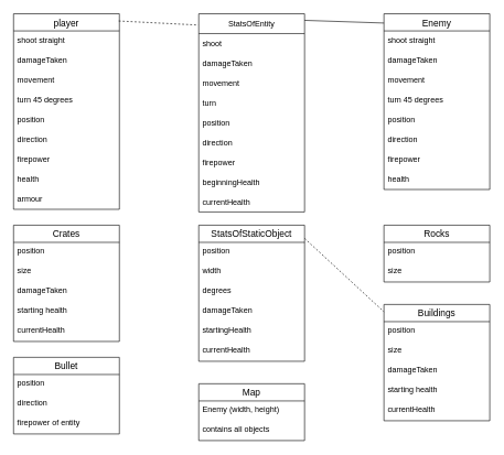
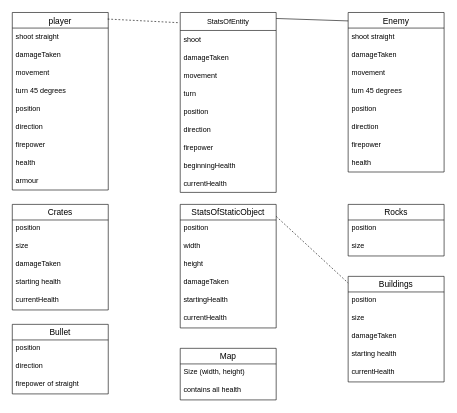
  <mxCell id="0" />
  <mxCell id="1" parent="0" />
  <mxCell id="2" value="player" style="swimlane;fontStyle=0;childLayout=stackLayout;horizontal=1;startSize=26;horizontalStack=0;resizeParent=1;resizeParentMax=0;resizeLast=0;collapsible=1;marginBottom=0;align=center;fontSize=14;" parent="1" vertex="1"><mxGeometry x="20" y="20" width="160" height="296" as="geometry" /></mxCell>
  <mxCell id="3" value="shoot straight" style="text;strokeColor=none;fillColor=none;spacingLeft=4;spacingRight=4;overflow=hidden;rotatable=0;points=[[0,0.5],[1,0.5]];portConstraint=eastwest;fontSize=12;" parent="2" vertex="1"><mxGeometry y="26" width="160" height="30" as="geometry" /></mxCell>
  <mxCell id="4" value="damageTaken" style="text;strokeColor=none;fillColor=none;spacingLeft=4;spacingRight=4;overflow=hidden;rotatable=0;points=[[0,0.5],[1,0.5]];portConstraint=eastwest;fontSize=12;" parent="2" vertex="1"><mxGeometry y="56" width="160" height="30" as="geometry" /></mxCell>
  <mxCell id="5" value="movement" style="text;strokeColor=none;fillColor=none;spacingLeft=4;spacingRight=4;overflow=hidden;rotatable=0;points=[[0,0.5],[1,0.5]];portConstraint=eastwest;fontSize=12;" parent="2" vertex="1"><mxGeometry y="86" width="160" height="30" as="geometry" /></mxCell>
  <mxCell id="6" value="turn 45 degrees" style="text;strokeColor=none;fillColor=none;spacingLeft=4;spacingRight=4;overflow=hidden;rotatable=0;points=[[0,0.5],[1,0.5]];portConstraint=eastwest;fontSize=12;" parent="2" vertex="1"><mxGeometry y="116" width="160" height="30" as="geometry" /></mxCell>
  <mxCell id="7" value="position" style="text;strokeColor=none;fillColor=none;spacingLeft=4;spacingRight=4;overflow=hidden;rotatable=0;points=[[0,0.5],[1,0.5]];portConstraint=eastwest;fontSize=12;" parent="2" vertex="1"><mxGeometry y="146" width="160" height="30" as="geometry" /></mxCell>
  <mxCell id="8" value="direction" style="text;strokeColor=none;fillColor=none;spacingLeft=4;spacingRight=4;overflow=hidden;rotatable=0;points=[[0,0.5],[1,0.5]];portConstraint=eastwest;fontSize=12;" parent="2" vertex="1"><mxGeometry y="176" width="160" height="30" as="geometry" /></mxCell>
  <mxCell id="9" value="firepower" style="text;strokeColor=none;fillColor=none;spacingLeft=4;spacingRight=4;overflow=hidden;rotatable=0;points=[[0,0.5],[1,0.5]];portConstraint=eastwest;fontSize=12;" parent="2" vertex="1"><mxGeometry y="206" width="160" height="30" as="geometry" /></mxCell>
  <mxCell id="10" value="health" style="text;strokeColor=none;fillColor=none;spacingLeft=4;spacingRight=4;overflow=hidden;rotatable=0;points=[[0,0.5],[1,0.5]];portConstraint=eastwest;fontSize=12;" parent="2" vertex="1"><mxGeometry y="236" width="160" height="30" as="geometry" /></mxCell>
  <mxCell id="11" value="armour" style="text;strokeColor=none;fillColor=none;spacingLeft=4;spacingRight=4;overflow=hidden;rotatable=0;points=[[0,0.5],[1,0.5]];portConstraint=eastwest;fontSize=12;" parent="2" vertex="1"><mxGeometry y="266" width="160" height="30" as="geometry" /></mxCell>
  <mxCell id="12" value="Enemy" style="swimlane;fontStyle=0;childLayout=stackLayout;horizontal=1;startSize=26;horizontalStack=0;resizeParent=1;resizeParentMax=0;resizeLast=0;collapsible=1;marginBottom=0;align=center;fontSize=14;" parent="1" vertex="1"><mxGeometry x="580" y="20" width="160" height="266" as="geometry" /></mxCell>
  <mxCell id="13" value="shoot straight" style="text;strokeColor=none;fillColor=none;spacingLeft=4;spacingRight=4;overflow=hidden;rotatable=0;points=[[0,0.5],[1,0.5]];portConstraint=eastwest;fontSize=12;" parent="12" vertex="1"><mxGeometry y="26" width="160" height="30" as="geometry" /></mxCell>
  <mxCell id="14" value="damageTaken" style="text;strokeColor=none;fillColor=none;spacingLeft=4;spacingRight=4;overflow=hidden;rotatable=0;points=[[0,0.5],[1,0.5]];portConstraint=eastwest;fontSize=12;" parent="12" vertex="1"><mxGeometry y="56" width="160" height="30" as="geometry" /></mxCell>
  <mxCell id="15" value="movement" style="text;strokeColor=none;fillColor=none;spacingLeft=4;spacingRight=4;overflow=hidden;rotatable=0;points=[[0,0.5],[1,0.5]];portConstraint=eastwest;fontSize=12;" parent="12" vertex="1"><mxGeometry y="86" width="160" height="30" as="geometry" /></mxCell>
  <mxCell id="16" value="turn 45 degrees" style="text;strokeColor=none;fillColor=none;spacingLeft=4;spacingRight=4;overflow=hidden;rotatable=0;points=[[0,0.5],[1,0.5]];portConstraint=eastwest;fontSize=12;" parent="12" vertex="1"><mxGeometry y="116" width="160" height="30" as="geometry" /></mxCell>
  <mxCell id="17" value="position" style="text;strokeColor=none;fillColor=none;spacingLeft=4;spacingRight=4;overflow=hidden;rotatable=0;points=[[0,0.5],[1,0.5]];portConstraint=eastwest;fontSize=12;" parent="12" vertex="1"><mxGeometry y="146" width="160" height="30" as="geometry" /></mxCell>
  <mxCell id="18" value="direction" style="text;strokeColor=none;fillColor=none;spacingLeft=4;spacingRight=4;overflow=hidden;rotatable=0;points=[[0,0.5],[1,0.5]];portConstraint=eastwest;fontSize=12;" parent="12" vertex="1"><mxGeometry y="176" width="160" height="30" as="geometry" /></mxCell>
  <mxCell id="19" value="firepower" style="text;strokeColor=none;fillColor=none;spacingLeft=4;spacingRight=4;overflow=hidden;rotatable=0;points=[[0,0.5],[1,0.5]];portConstraint=eastwest;fontSize=12;" parent="12" vertex="1"><mxGeometry y="206" width="160" height="30" as="geometry" /></mxCell>
  <mxCell id="20" value="health" style="text;strokeColor=none;fillColor=none;spacingLeft=4;spacingRight=4;overflow=hidden;rotatable=0;points=[[0,0.5],[1,0.5]];portConstraint=eastwest;fontSize=12;" parent="12" vertex="1"><mxGeometry y="236" width="160" height="30" as="geometry" /></mxCell>
  <mxCell id="21" value="Crates" style="swimlane;fontStyle=0;childLayout=stackLayout;horizontal=1;startSize=26;horizontalStack=0;resizeParent=1;resizeParentMax=0;resizeLast=0;collapsible=1;marginBottom=0;align=center;fontSize=14;" parent="1" vertex="1"><mxGeometry x="20" y="340" width="160" height="176" as="geometry" /></mxCell>
  <mxCell id="22" value="position" style="text;strokeColor=none;fillColor=none;spacingLeft=4;spacingRight=4;overflow=hidden;rotatable=0;points=[[0,0.5],[1,0.5]];portConstraint=eastwest;fontSize=12;" parent="21" vertex="1"><mxGeometry y="26" width="160" height="30" as="geometry" /></mxCell>
  <mxCell id="23" value="size" style="text;strokeColor=none;fillColor=none;spacingLeft=4;spacingRight=4;overflow=hidden;rotatable=0;points=[[0,0.5],[1,0.5]];portConstraint=eastwest;fontSize=12;" parent="21" vertex="1"><mxGeometry y="56" width="160" height="30" as="geometry" /></mxCell>
  <mxCell id="24" value="damageTaken" style="text;strokeColor=none;fillColor=none;spacingLeft=4;spacingRight=4;overflow=hidden;rotatable=0;points=[[0,0.5],[1,0.5]];portConstraint=eastwest;fontSize=12;" parent="21" vertex="1"><mxGeometry y="86" width="160" height="30" as="geometry" /></mxCell>
  <mxCell id="25" value="starting health" style="text;strokeColor=none;fillColor=none;spacingLeft=4;spacingRight=4;overflow=hidden;rotatable=0;points=[[0,0.5],[1,0.5]];portConstraint=eastwest;fontSize=12;" parent="21" vertex="1"><mxGeometry y="116" width="160" height="30" as="geometry" /></mxCell>
  <mxCell id="26" value="currentHealth" style="text;strokeColor=none;fillColor=none;spacingLeft=4;spacingRight=4;overflow=hidden;rotatable=0;points=[[0,0.5],[1,0.5]];portConstraint=eastwest;fontSize=12;" vertex="1" parent="21"><mxGeometry y="146" width="160" height="30" as="geometry" /></mxCell>
  <mxCell id="27" value="Buildings" style="swimlane;fontStyle=0;childLayout=stackLayout;horizontal=1;startSize=26;horizontalStack=0;resizeParent=1;resizeParentMax=0;resizeLast=0;collapsible=1;marginBottom=0;align=center;fontSize=14;" parent="1" vertex="1"><mxGeometry x="580" y="460" width="160" height="176" as="geometry" /></mxCell>
  <mxCell id="28" value="position" style="text;strokeColor=none;fillColor=none;spacingLeft=4;spacingRight=4;overflow=hidden;rotatable=0;points=[[0,0.5],[1,0.5]];portConstraint=eastwest;fontSize=12;" parent="27" vertex="1"><mxGeometry y="26" width="160" height="30" as="geometry" /></mxCell>
  <mxCell id="29" value="size" style="text;strokeColor=none;fillColor=none;spacingLeft=4;spacingRight=4;overflow=hidden;rotatable=0;points=[[0,0.5],[1,0.5]];portConstraint=eastwest;fontSize=12;" parent="27" vertex="1"><mxGeometry y="56" width="160" height="30" as="geometry" /></mxCell>
  <mxCell id="30" value="damageTaken" style="text;strokeColor=none;fillColor=none;spacingLeft=4;spacingRight=4;overflow=hidden;rotatable=0;points=[[0,0.5],[1,0.5]];portConstraint=eastwest;fontSize=12;" parent="27" vertex="1"><mxGeometry y="86" width="160" height="30" as="geometry" /></mxCell>
  <mxCell id="31" value="starting health" style="text;strokeColor=none;fillColor=none;spacingLeft=4;spacingRight=4;overflow=hidden;rotatable=0;points=[[0,0.5],[1,0.5]];portConstraint=eastwest;fontSize=12;" parent="27" vertex="1"><mxGeometry y="116" width="160" height="30" as="geometry" /></mxCell>
  <mxCell id="32" value="currentHealth" style="text;strokeColor=none;fillColor=none;spacingLeft=4;spacingRight=4;overflow=hidden;rotatable=0;points=[[0,0.5],[1,0.5]];portConstraint=eastwest;fontSize=12;" vertex="1" parent="27"><mxGeometry y="146" width="160" height="30" as="geometry" /></mxCell>
  <mxCell id="33" value="Rocks" style="swimlane;fontStyle=0;childLayout=stackLayout;horizontal=1;startSize=26;horizontalStack=0;resizeParent=1;resizeParentMax=0;resizeLast=0;collapsible=1;marginBottom=0;align=center;fontSize=14;" parent="1" vertex="1"><mxGeometry x="580" y="340" width="160" height="86" as="geometry" /></mxCell>
  <mxCell id="34" value="position" style="text;strokeColor=none;fillColor=none;spacingLeft=4;spacingRight=4;overflow=hidden;rotatable=0;points=[[0,0.5],[1,0.5]];portConstraint=eastwest;fontSize=12;" parent="33" vertex="1"><mxGeometry y="26" width="160" height="30" as="geometry" /></mxCell>
  <mxCell id="35" value="size" style="text;strokeColor=none;fillColor=none;spacingLeft=4;spacingRight=4;overflow=hidden;rotatable=0;points=[[0,0.5],[1,0.5]];portConstraint=eastwest;fontSize=12;" parent="33" vertex="1"><mxGeometry y="56" width="160" height="30" as="geometry" /></mxCell>
  <mxCell id="36" value="Bullet" style="swimlane;fontStyle=0;childLayout=stackLayout;horizontal=1;startSize=26;horizontalStack=0;resizeParent=1;resizeParentMax=0;resizeLast=0;collapsible=1;marginBottom=0;align=center;fontSize=14;" parent="1" vertex="1"><mxGeometry x="20" y="540" width="160" height="116" as="geometry" /></mxCell>
  <mxCell id="37" value="position" style="text;strokeColor=none;fillColor=none;spacingLeft=4;spacingRight=4;overflow=hidden;rotatable=0;points=[[0,0.5],[1,0.5]];portConstraint=eastwest;fontSize=12;" parent="36" vertex="1"><mxGeometry y="26" width="160" height="30" as="geometry" /></mxCell>
  <mxCell id="38" value="direction" style="text;strokeColor=none;fillColor=none;spacingLeft=4;spacingRight=4;overflow=hidden;rotatable=0;points=[[0,0.5],[1,0.5]];portConstraint=eastwest;fontSize=12;" parent="36" vertex="1"><mxGeometry y="56" width="160" height="30" as="geometry" /></mxCell>
- <mxCell id="39" value="firepower of entity" style="text;strokeColor=none;fillColor=none;spacingLeft=4;spacingRight=4;overflow=hidden;rotatable=0;points=[[0,0.5],[1,0.5]];portConstraint=eastwest;fontSize=12;" parent="36" vertex="1"><mxGeometry y="86" width="160" height="30" as="geometry" /></mxCell>
+ <mxCell id="39" value="firepower of straight" style="text;strokeColor=none;fillColor=none;spacingLeft=4;spacingRight=4;overflow=hidden;rotatable=0;points=[[0,0.5],[1,0.5]];portConstraint=eastwest;fontSize=12;" parent="36" vertex="1"><mxGeometry y="86" width="160" height="30" as="geometry" /></mxCell>
  <mxCell id="40" value="Map" style="swimlane;fontStyle=0;childLayout=stackLayout;horizontal=1;startSize=26;horizontalStack=0;resizeParent=1;resizeParentMax=0;resizeLast=0;collapsible=1;marginBottom=0;align=center;fontSize=14;" parent="1" vertex="1"><mxGeometry x="300" y="580" width="160" height="86" as="geometry" /></mxCell>
- <mxCell id="41" value="Enemy (width, height)" style="text;strokeColor=none;fillColor=none;spacingLeft=4;spacingRight=4;overflow=hidden;rotatable=0;points=[[0,0.5],[1,0.5]];portConstraint=eastwest;fontSize=12;" parent="40" vertex="1"><mxGeometry y="26" width="160" height="30" as="geometry" /></mxCell>
- <mxCell id="42" value="contains all objects" style="text;strokeColor=none;fillColor=none;spacingLeft=4;spacingRight=4;overflow=hidden;rotatable=0;points=[[0,0.5],[1,0.5]];portConstraint=eastwest;fontSize=12;" parent="40" vertex="1"><mxGeometry y="56" width="160" height="30" as="geometry" /></mxCell>
+ <mxCell id="41" value="Size (width, height)" style="text;strokeColor=none;fillColor=none;spacingLeft=4;spacingRight=4;overflow=hidden;rotatable=0;points=[[0,0.5],[1,0.5]];portConstraint=eastwest;fontSize=12;" parent="40" vertex="1"><mxGeometry y="26" width="160" height="30" as="geometry" /></mxCell>
+ <mxCell id="42" value="contains all health" style="text;strokeColor=none;fillColor=none;spacingLeft=4;spacingRight=4;overflow=hidden;rotatable=0;points=[[0,0.5],[1,0.5]];portConstraint=eastwest;fontSize=12;" parent="40" vertex="1"><mxGeometry y="56" width="160" height="30" as="geometry" /></mxCell>
  <mxCell id="43" value="StatsOfEntity" style="swimlane;fontStyle=0;childLayout=stackLayout;horizontal=1;startSize=30;horizontalStack=0;resizeParent=1;resizeParentMax=0;resizeLast=0;collapsible=1;marginBottom=0;" vertex="1" parent="1"><mxGeometry x="300" y="20" width="160" height="300" as="geometry" /></mxCell>
  <mxCell id="44" value="shoot" style="text;strokeColor=none;fillColor=none;align=left;verticalAlign=middle;spacingLeft=4;spacingRight=4;overflow=hidden;points=[[0,0.5],[1,0.5]];portConstraint=eastwest;rotatable=0;" vertex="1" parent="43"><mxGeometry y="30" width="160" height="30" as="geometry" /></mxCell>
  <mxCell id="45" value="damageTaken" style="text;strokeColor=none;fillColor=none;align=left;verticalAlign=middle;spacingLeft=4;spacingRight=4;overflow=hidden;points=[[0,0.5],[1,0.5]];portConstraint=eastwest;rotatable=0;" vertex="1" parent="43"><mxGeometry y="60" width="160" height="30" as="geometry" /></mxCell>
  <mxCell id="46" value="movement" style="text;strokeColor=none;fillColor=none;align=left;verticalAlign=middle;spacingLeft=4;spacingRight=4;overflow=hidden;points=[[0,0.5],[1,0.5]];portConstraint=eastwest;rotatable=0;" vertex="1" parent="43"><mxGeometry y="90" width="160" height="30" as="geometry" /></mxCell>
  <mxCell id="47" value="turn" style="text;strokeColor=none;fillColor=none;align=left;verticalAlign=middle;spacingLeft=4;spacingRight=4;overflow=hidden;points=[[0,0.5],[1,0.5]];portConstraint=eastwest;rotatable=0;" vertex="1" parent="43"><mxGeometry y="120" width="160" height="30" as="geometry" /></mxCell>
  <mxCell id="48" value="position" style="text;strokeColor=none;fillColor=none;align=left;verticalAlign=middle;spacingLeft=4;spacingRight=4;overflow=hidden;points=[[0,0.5],[1,0.5]];portConstraint=eastwest;rotatable=0;" vertex="1" parent="43"><mxGeometry y="150" width="160" height="30" as="geometry" /></mxCell>
  <mxCell id="49" value="direction" style="text;strokeColor=none;fillColor=none;align=left;verticalAlign=middle;spacingLeft=4;spacingRight=4;overflow=hidden;points=[[0,0.5],[1,0.5]];portConstraint=eastwest;rotatable=0;" vertex="1" parent="43"><mxGeometry y="180" width="160" height="30" as="geometry" /></mxCell>
  <mxCell id="50" value="firepower" style="text;strokeColor=none;fillColor=none;align=left;verticalAlign=middle;spacingLeft=4;spacingRight=4;overflow=hidden;points=[[0,0.5],[1,0.5]];portConstraint=eastwest;rotatable=0;" vertex="1" parent="43"><mxGeometry y="210" width="160" height="30" as="geometry" /></mxCell>
  <mxCell id="51" value="beginningHealth" style="text;strokeColor=none;fillColor=none;align=left;verticalAlign=middle;spacingLeft=4;spacingRight=4;overflow=hidden;points=[[0,0.5],[1,0.5]];portConstraint=eastwest;rotatable=0;" vertex="1" parent="43"><mxGeometry y="240" width="160" height="30" as="geometry" /></mxCell>
  <mxCell id="52" value="currentHealth" style="text;strokeColor=none;fillColor=none;align=left;verticalAlign=middle;spacingLeft=4;spacingRight=4;overflow=hidden;points=[[0,0.5],[1,0.5]];portConstraint=eastwest;rotatable=0;" vertex="1" parent="43"><mxGeometry y="270" width="160" height="30" as="geometry" /></mxCell>
  <mxCell id="53" value="" style="endArrow=none;html=1;rounded=0;exitX=0.994;exitY=0.037;exitDx=0;exitDy=0;exitPerimeter=0;entryX=-0.006;entryY=0.057;entryDx=0;entryDy=0;entryPerimeter=0;dashed=1;" edge="1" parent="1" source="2" target="43"><mxGeometry relative="1" as="geometry"><mxPoint x="210" y="190" as="sourcePoint" /><mxPoint x="370" y="190" as="targetPoint" /></mxGeometry></mxCell>
  <mxCell id="54" value="" style="endArrow=none;html=1;rounded=0;exitX=0.994;exitY=0.037;exitDx=0;exitDy=0;exitPerimeter=0;entryX=-0.006;entryY=0.125;entryDx=0;entryDy=0;entryPerimeter=0;" edge="1" parent="1"><mxGeometry relative="1" as="geometry"><mxPoint x="460" y="30.002" as="sourcePoint" /><mxPoint x="580" y="34.05" as="targetPoint" /></mxGeometry></mxCell>
  <mxCell id="55" value="StatsOfStaticObject" style="swimlane;fontStyle=0;childLayout=stackLayout;horizontal=1;startSize=26;horizontalStack=0;resizeParent=1;resizeParentMax=0;resizeLast=0;collapsible=1;marginBottom=0;align=center;fontSize=14;" vertex="1" parent="1"><mxGeometry x="300" y="340" width="160" height="206" as="geometry" /></mxCell>
  <mxCell id="56" value="position" style="text;strokeColor=none;fillColor=none;spacingLeft=4;spacingRight=4;overflow=hidden;rotatable=0;points=[[0,0.5],[1,0.5]];portConstraint=eastwest;fontSize=12;" vertex="1" parent="55"><mxGeometry y="26" width="160" height="30" as="geometry" /></mxCell>
  <mxCell id="57" value="width" style="text;strokeColor=none;fillColor=none;spacingLeft=4;spacingRight=4;overflow=hidden;rotatable=0;points=[[0,0.5],[1,0.5]];portConstraint=eastwest;fontSize=12;" vertex="1" parent="55"><mxGeometry y="56" width="160" height="30" as="geometry" /></mxCell>
- <mxCell id="58" value="degrees" style="text;strokeColor=none;fillColor=none;spacingLeft=4;spacingRight=4;overflow=hidden;rotatable=0;points=[[0,0.5],[1,0.5]];portConstraint=eastwest;fontSize=12;" vertex="1" parent="55"><mxGeometry y="86" width="160" height="30" as="geometry" /></mxCell>
+ <mxCell id="58" value="height" style="text;strokeColor=none;fillColor=none;spacingLeft=4;spacingRight=4;overflow=hidden;rotatable=0;points=[[0,0.5],[1,0.5]];portConstraint=eastwest;fontSize=12;" vertex="1" parent="55"><mxGeometry y="86" width="160" height="30" as="geometry" /></mxCell>
  <mxCell id="59" value="damageTaken" style="text;strokeColor=none;fillColor=none;spacingLeft=4;spacingRight=4;overflow=hidden;rotatable=0;points=[[0,0.5],[1,0.5]];portConstraint=eastwest;fontSize=12;" vertex="1" parent="55"><mxGeometry y="116" width="160" height="30" as="geometry" /></mxCell>
  <mxCell id="60" value="startingHealth" style="text;strokeColor=none;fillColor=none;spacingLeft=4;spacingRight=4;overflow=hidden;rotatable=0;points=[[0,0.5],[1,0.5]];portConstraint=eastwest;fontSize=12;" vertex="1" parent="55"><mxGeometry y="146" width="160" height="30" as="geometry" /></mxCell>
  <mxCell id="61" value="currentHealth" style="text;strokeColor=none;fillColor=none;spacingLeft=4;spacingRight=4;overflow=hidden;rotatable=0;points=[[0,0.5],[1,0.5]];portConstraint=eastwest;fontSize=12;" vertex="1" parent="55"><mxGeometry y="176" width="160" height="30" as="geometry" /></mxCell>
  <mxCell id="62" value="" style="endArrow=none;html=1;rounded=0;exitX=1;exitY=0.097;exitDx=0;exitDy=0;exitPerimeter=0;entryX=0;entryY=0.063;entryDx=0;entryDy=0;entryPerimeter=0;dashed=1;" edge="1" parent="1" source="55" target="27"><mxGeometry relative="1" as="geometry"><mxPoint x="459" y="510.002" as="sourcePoint" /><mxPoint x="580" y="512.994" as="targetPoint" /></mxGeometry></mxCell>
